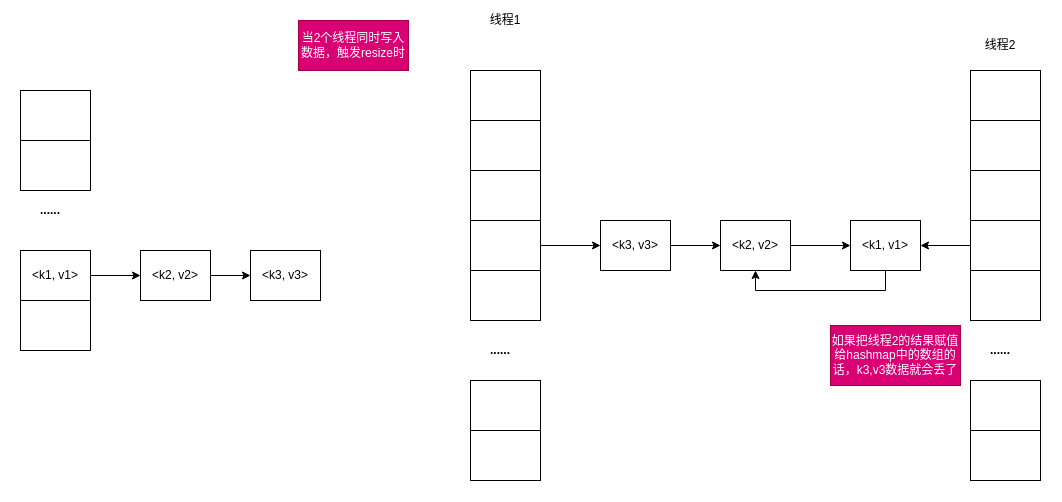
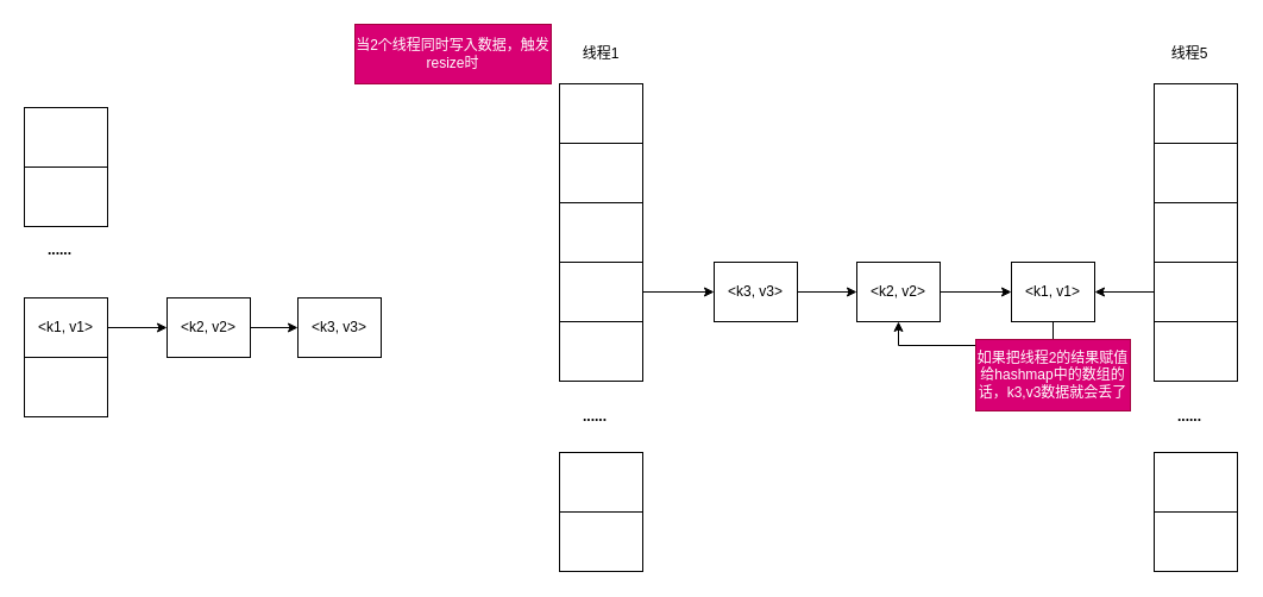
  <mxCell id="0" />
  <mxCell id="1" parent="0" />
  <mxCell id="2" value="" style="rounded=0;whiteSpace=wrap;html=1;" vertex="1" parent="1"><mxGeometry x="20" y="90" width="70" height="50" as="geometry" /></mxCell>
  <mxCell id="3" value="" style="rounded=0;whiteSpace=wrap;html=1;" vertex="1" parent="1"><mxGeometry x="20" y="140" width="70" height="50" as="geometry" /></mxCell>
  <mxCell id="4" style="edgeStyle=orthogonalEdgeStyle;rounded=0;orthogonalLoop=1;jettySize=auto;html=1;entryX=0;entryY=0.5;entryDx=0;entryDy=0;" edge="1" parent="1" source="5" target="9"><mxGeometry relative="1" as="geometry" /></mxCell>
  <mxCell id="5" value="&amp;lt;k1, v1&amp;gt;" style="rounded=0;whiteSpace=wrap;html=1;fontStyle=0" vertex="1" parent="1"><mxGeometry x="20" y="250" width="70" height="50" as="geometry" /></mxCell>
  <mxCell id="6" value="&lt;b&gt;......&lt;/b&gt;" style="text;html=1;strokeColor=none;fillColor=none;align=center;verticalAlign=middle;whiteSpace=wrap;rounded=0;" vertex="1" parent="1"><mxGeometry x="30" y="200" width="40" height="20" as="geometry" /></mxCell>
  <mxCell id="7" value="" style="rounded=0;whiteSpace=wrap;html=1;" vertex="1" parent="1"><mxGeometry x="20" y="300" width="70" height="50" as="geometry" /></mxCell>
  <mxCell id="8" style="edgeStyle=orthogonalEdgeStyle;rounded=0;orthogonalLoop=1;jettySize=auto;html=1;" edge="1" parent="1" source="9" target="10"><mxGeometry relative="1" as="geometry" /></mxCell>
  <mxCell id="9" value="&amp;lt;k2, v2&amp;gt;" style="rounded=0;whiteSpace=wrap;html=1;fontStyle=0" vertex="1" parent="1"><mxGeometry x="140" y="250" width="70" height="50" as="geometry" /></mxCell>
  <mxCell id="10" value="&amp;lt;k3, v3&amp;gt;" style="rounded=0;whiteSpace=wrap;html=1;fontStyle=0" vertex="1" parent="1"><mxGeometry x="250" y="250" width="70" height="50" as="geometry" /></mxCell>
- <mxCell id="11" value="当2个线程同时写入数据，触发resize时" style="text;html=1;strokeColor=#A50040;fillColor=#d80073;align=center;verticalAlign=middle;whiteSpace=wrap;rounded=0;fontColor=#ffffff;" vertex="1" parent="1"><mxGeometry x="298" y="20" width="110" height="50" as="geometry" /></mxCell>
+ <mxCell id="11" value="当2个线程同时写入数据，触发resize时" style="text;html=1;strokeColor=#A50040;fillColor=#d80073;align=center;verticalAlign=middle;whiteSpace=wrap;rounded=0;fontColor=#ffffff;" vertex="1" parent="1"><mxGeometry x="298" y="20" width="165" height="50" as="geometry" /></mxCell>
  <mxCell id="12" value="" style="rounded=0;whiteSpace=wrap;html=1;" vertex="1" parent="1"><mxGeometry x="470" y="70" width="70" height="50" as="geometry" /></mxCell>
  <mxCell id="13" value="" style="rounded=0;whiteSpace=wrap;html=1;" vertex="1" parent="1"><mxGeometry x="470" y="120" width="70" height="50" as="geometry" /></mxCell>
  <mxCell id="14" value="" style="rounded=0;whiteSpace=wrap;html=1;" vertex="1" parent="1"><mxGeometry x="470" y="170" width="70" height="50" as="geometry" /></mxCell>
  <mxCell id="15" style="edgeStyle=orthogonalEdgeStyle;rounded=0;orthogonalLoop=1;jettySize=auto;html=1;entryX=0;entryY=0.5;entryDx=0;entryDy=0;" edge="1" parent="1" source="16" target="22"><mxGeometry relative="1" as="geometry" /></mxCell>
  <mxCell id="16" value="" style="rounded=0;whiteSpace=wrap;html=1;" vertex="1" parent="1"><mxGeometry x="470" y="220" width="70" height="50" as="geometry" /></mxCell>
  <mxCell id="17" value="" style="rounded=0;whiteSpace=wrap;html=1;" vertex="1" parent="1"><mxGeometry x="470" y="270" width="70" height="50" as="geometry" /></mxCell>
  <mxCell id="18" value="" style="rounded=0;whiteSpace=wrap;html=1;" vertex="1" parent="1"><mxGeometry x="470" y="380" width="70" height="50" as="geometry" /></mxCell>
  <mxCell id="19" value="&lt;b&gt;......&lt;/b&gt;" style="text;html=1;strokeColor=none;fillColor=none;align=center;verticalAlign=middle;whiteSpace=wrap;rounded=0;" vertex="1" parent="1"><mxGeometry x="480" y="340" width="40" height="20" as="geometry" /></mxCell>
  <mxCell id="20" value="" style="rounded=0;whiteSpace=wrap;html=1;" vertex="1" parent="1"><mxGeometry x="470" y="430" width="70" height="50" as="geometry" /></mxCell>
  <mxCell id="21" style="edgeStyle=orthogonalEdgeStyle;rounded=0;orthogonalLoop=1;jettySize=auto;html=1;entryX=0;entryY=0.5;entryDx=0;entryDy=0;" edge="1" parent="1" source="22" target="24"><mxGeometry relative="1" as="geometry" /></mxCell>
  <mxCell id="22" value="&amp;lt;k3, v3&amp;gt;" style="rounded=0;whiteSpace=wrap;html=1;fontStyle=0" vertex="1" parent="1"><mxGeometry x="600" y="220" width="70" height="50" as="geometry" /></mxCell>
  <mxCell id="23" style="edgeStyle=orthogonalEdgeStyle;rounded=0;orthogonalLoop=1;jettySize=auto;html=1;entryX=0;entryY=0.5;entryDx=0;entryDy=0;" edge="1" parent="1" source="24" target="26"><mxGeometry relative="1" as="geometry" /></mxCell>
  <mxCell id="24" value="&amp;lt;k2, v2&amp;gt;" style="rounded=0;whiteSpace=wrap;html=1;fontStyle=0" vertex="1" parent="1"><mxGeometry x="720" y="220" width="70" height="50" as="geometry" /></mxCell>
  <mxCell id="25" style="edgeStyle=orthogonalEdgeStyle;rounded=0;orthogonalLoop=1;jettySize=auto;html=1;entryX=0.5;entryY=1;entryDx=0;entryDy=0;" edge="1" parent="1" source="26" target="24"><mxGeometry relative="1" as="geometry"><Array as="points"><mxPoint x="885" y="290" /><mxPoint x="755" y="290" /></Array></mxGeometry></mxCell>
  <mxCell id="26" value="&amp;lt;k1, v1&amp;gt;" style="rounded=0;whiteSpace=wrap;html=1;fontStyle=0" vertex="1" parent="1"><mxGeometry x="850" y="220" width="70" height="50" as="geometry" /></mxCell>
  <mxCell id="27" value="" style="rounded=0;whiteSpace=wrap;html=1;" vertex="1" parent="1"><mxGeometry x="970" y="70" width="70" height="50" as="geometry" /></mxCell>
  <mxCell id="28" value="" style="rounded=0;whiteSpace=wrap;html=1;" vertex="1" parent="1"><mxGeometry x="970" y="120" width="70" height="50" as="geometry" /></mxCell>
  <mxCell id="29" value="" style="rounded=0;whiteSpace=wrap;html=1;" vertex="1" parent="1"><mxGeometry x="970" y="170" width="70" height="50" as="geometry" /></mxCell>
  <mxCell id="30" style="edgeStyle=orthogonalEdgeStyle;rounded=0;orthogonalLoop=1;jettySize=auto;html=1;entryX=1;entryY=0.5;entryDx=0;entryDy=0;" edge="1" parent="1" source="31" target="26"><mxGeometry relative="1" as="geometry" /></mxCell>
  <mxCell id="31" value="" style="rounded=0;whiteSpace=wrap;html=1;" vertex="1" parent="1"><mxGeometry x="970" y="220" width="70" height="50" as="geometry" /></mxCell>
  <mxCell id="32" value="" style="rounded=0;whiteSpace=wrap;html=1;" vertex="1" parent="1"><mxGeometry x="970" y="270" width="70" height="50" as="geometry" /></mxCell>
  <mxCell id="33" value="" style="rounded=0;whiteSpace=wrap;html=1;" vertex="1" parent="1"><mxGeometry x="970" y="380" width="70" height="50" as="geometry" /></mxCell>
  <mxCell id="34" value="&lt;b&gt;......&lt;/b&gt;" style="text;html=1;strokeColor=none;fillColor=none;align=center;verticalAlign=middle;whiteSpace=wrap;rounded=0;" vertex="1" parent="1"><mxGeometry x="980" y="340" width="40" height="20" as="geometry" /></mxCell>
  <mxCell id="35" value="" style="rounded=0;whiteSpace=wrap;html=1;" vertex="1" parent="1"><mxGeometry x="970" y="430" width="70" height="50" as="geometry" /></mxCell>
- <mxCell id="36" value="线程1" style="text;html=1;strokeColor=none;fillColor=none;align=center;verticalAlign=middle;whiteSpace=wrap;rounded=0;" vertex="1" parent="1"><mxGeometry x="485" y="10" width="40" height="20" as="geometry" /></mxCell>
- <mxCell id="37" value="线程2" style="text;html=1;strokeColor=none;fillColor=none;align=center;verticalAlign=middle;whiteSpace=wrap;rounded=0;" vertex="1" parent="1"><mxGeometry x="980" y="35" width="40" height="20" as="geometry" /></mxCell>
- <mxCell id="38" value="如果把线程2的结果赋值给hashmap中的数组的话，k3,v3数据就会丢了" style="text;html=1;strokeColor=#A50040;fillColor=#d80073;align=center;verticalAlign=middle;whiteSpace=wrap;rounded=0;fontColor=#ffffff;" vertex="1" parent="1"><mxGeometry x="830" y="325" width="130" height="60" as="geometry" /></mxCell>
+ <mxCell id="36" value="线程1" style="text;html=1;strokeColor=none;fillColor=none;align=center;verticalAlign=middle;whiteSpace=wrap;rounded=0;" vertex="1" parent="1"><mxGeometry x="485" y="35" width="40" height="20" as="geometry" /></mxCell>
+ <mxCell id="37" value="线程5" style="text;html=1;strokeColor=none;fillColor=none;align=center;verticalAlign=middle;whiteSpace=wrap;rounded=0;" vertex="1" parent="1"><mxGeometry x="980" y="35" width="40" height="20" as="geometry" /></mxCell>
+ <mxCell id="38" value="如果把线程2的结果赋值给hashmap中的数组的话，k3,v3数据就会丢了" style="text;html=1;strokeColor=#A50040;fillColor=#d80073;align=center;verticalAlign=middle;whiteSpace=wrap;rounded=0;fontColor=#ffffff;" vertex="1" parent="1"><mxGeometry x="820" y="285" width="130" height="60" as="geometry" /></mxCell>
